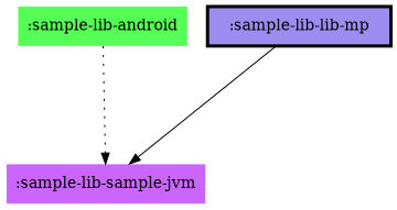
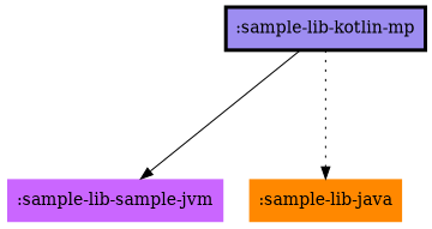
  digraph {
    fontsize=30
    rankdir=TB
    ranksep=1.5
    node [shape=none style=filled]
    edge [arrowhead=normal arrowtail=none dir=forward style=dotted]
-   ":sample-lib-android" [fillcolor="#55FF55"]
    n2 [fillcolor="#CA66FF" label=":sample-lib-sample-jvm"]
-   ":sample-lib-kotlin-mp" [color=black fillcolor="#9D8DF1" penwidth=3 shape=box label=":sample-lib-lib-mp"]
-   ":sample-lib-android" -> n2
+   ":sample-lib-java" [fillcolor="#FF8800"]
+   ":sample-lib-kotlin-mp" [color=black fillcolor="#9D8DF1" penwidth=3 shape=box]
    ":sample-lib-kotlin-mp" -> n2 [style=""]
+   ":sample-lib-kotlin-mp" -> ":sample-lib-java"
  }
